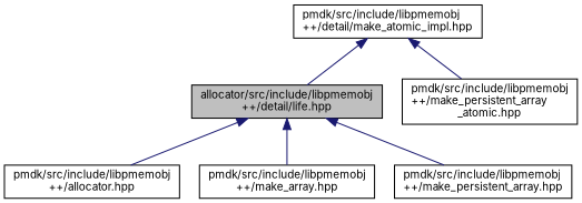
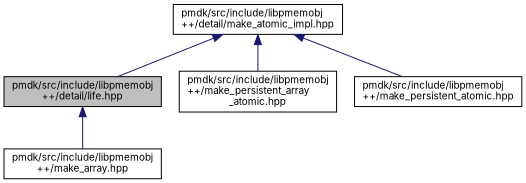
  digraph {
    fontname=Inter
    node [color=black fillcolor=white fontname=Inter fontsize=10 shape=record style=filled]
    edge [color=midnightblue dir=back fontname=Inter fontsize=10 labelfontname=Helvetica labelfontsize=10 style=solid]
-   n1 [fillcolor=grey75 fontcolor=black height=0.2 label="allocator/src/include/libpmemobj\l++/detail/life.hpp" width=0.4]
-   n2 [height=0.2 label="pmdk/src/include/libpmemobj\l++/allocator.hpp" width=0.4]
+   n1 [fillcolor=grey75 fontcolor=black height=0.2 label="pmdk/src/include/libpmemobj\l++/detail/life.hpp" width=0.4]
    n3 [height=0.2 label="pmdk/src/include/libpmemobj\l++/make_array.hpp" width=0.4]
-   n4 [height=0.2 label="pmdk/src/include/libpmemobj\l++/make_persistent_array.hpp" width=0.4]
    n5 [height=0.2 label="pmdk/src/include/libpmemobj\l++/detail/make_atomic_impl.hpp" width=0.4]
    n6 [height=0.2 label="pmdk/src/include/libpmemobj\l++/make_persistent_array\l_atomic.hpp" width=0.4]
-   n1 -> n2
+   n7 [height=0.2 label="pmdk/src/include/libpmemobj\l++/make_persistent_atomic.hpp" width=0.4]
    n1 -> n3
-   n1 -> n4
    n5 -> n1
    n5 -> n6
+   n5 -> n7
  }
